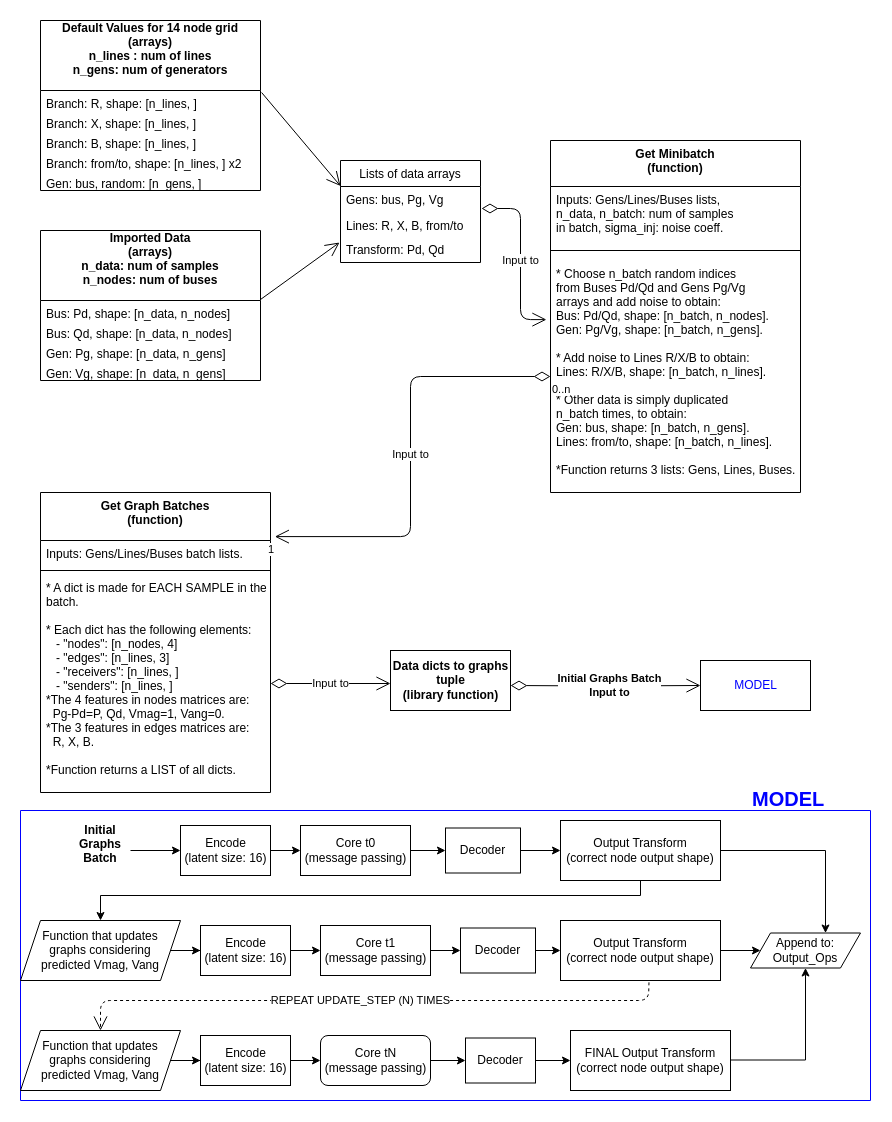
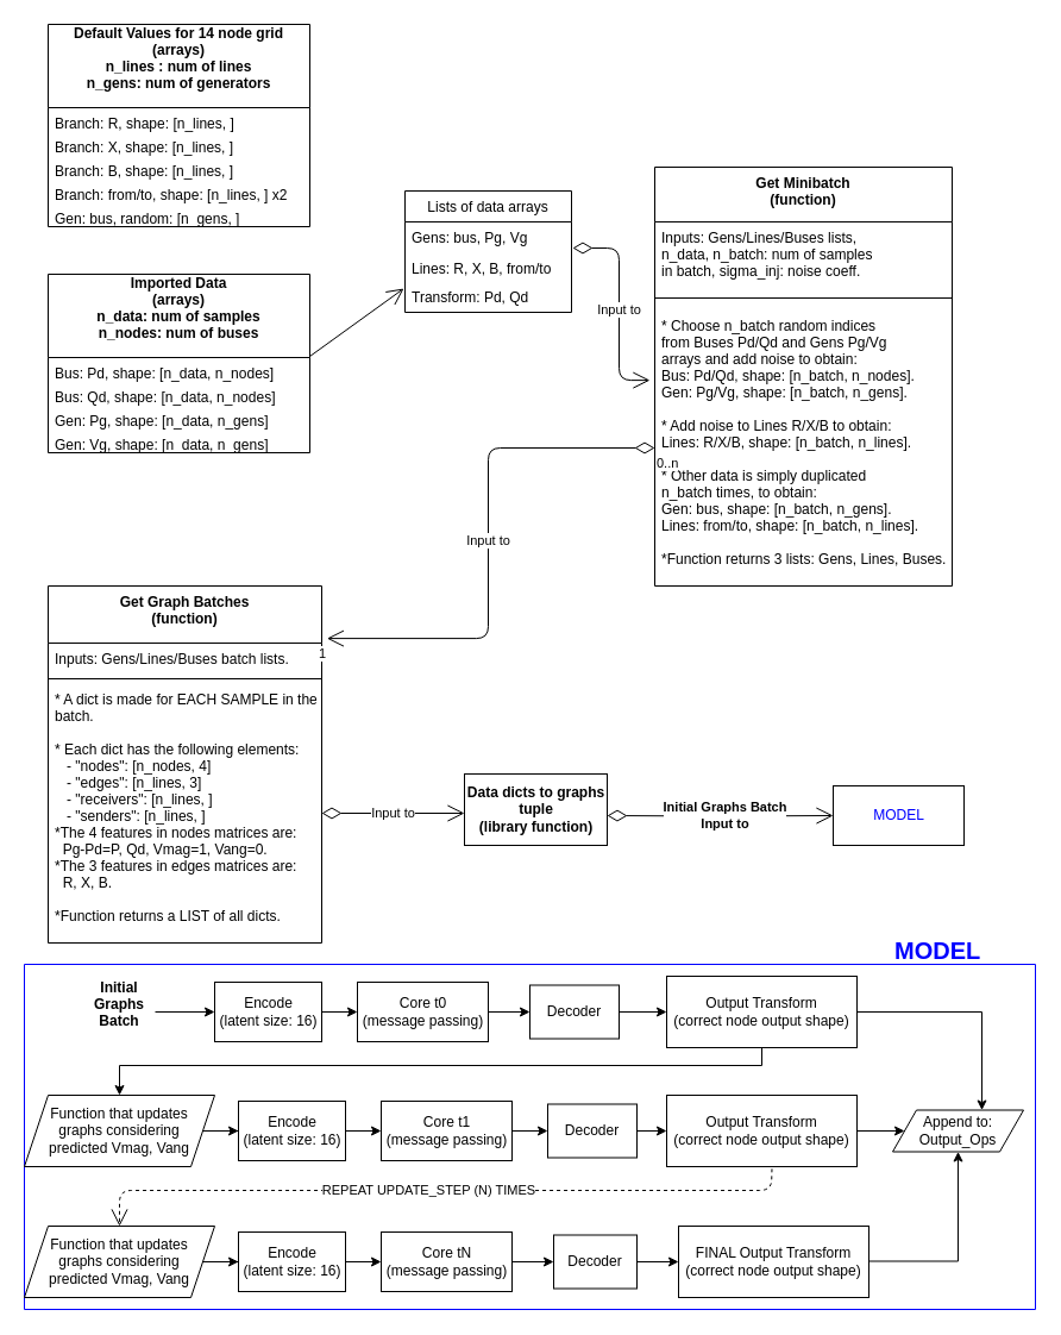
  <mxCell id="0" />
  <mxCell id="1" parent="0" />
  <mxCell id="2" value="" style="verticalLabelPosition=bottom;verticalAlign=top;html=1;shape=mxgraph.basic.rect;fillColor2=none;strokeWidth=1;size=20;indent=5;rotation=0;labelBorderColor=#0000FF;strokeColor=#0000FF;" vertex="1" parent="1"><mxGeometry y="810" width="850" height="290" as="geometry" x="20" /></mxCell>
  <mxCell id="3" value="Imported Data&#10;(arrays)&#10;n_data: num of samples&#10;n_nodes: num of buses&#10;" style="swimlane;fontStyle=1;childLayout=stackLayout;horizontal=1;startSize=70;fillColor=none;horizontalStack=0;resizeParent=1;resizeParentMax=0;resizeLast=0;collapsible=1;marginBottom=0;" vertex="1" parent="1"><mxGeometry x="40" y="230" width="220" height="150" as="geometry" /></mxCell>
  <mxCell id="4" value="Bus: Pd, shape:  [n_data, n_nodes]" style="text;strokeColor=none;fillColor=none;align=left;verticalAlign=top;spacingLeft=4;spacingRight=4;overflow=hidden;rotatable=0;points=[[0,0.5],[1,0.5]];portConstraint=eastwest;" vertex="1" parent="3"><mxGeometry y="70" width="220" height="20" as="geometry" /></mxCell>
  <mxCell id="5" value="Bus: Qd, shape:  [n_data, n_nodes]" style="text;strokeColor=none;fillColor=none;align=left;verticalAlign=top;spacingLeft=4;spacingRight=4;overflow=hidden;rotatable=0;points=[[0,0.5],[1,0.5]];portConstraint=eastwest;" vertex="1" parent="3"><mxGeometry y="90" width="220" height="20" as="geometry" /></mxCell>
  <mxCell id="6" value="Gen: Pg, shape:  [n_data, n_gens]&#10;&#10;" style="text;strokeColor=none;fillColor=none;align=left;verticalAlign=top;spacingLeft=4;spacingRight=4;overflow=hidden;rotatable=0;points=[[0,0.5],[1,0.5]];portConstraint=eastwest;" vertex="1" parent="3"><mxGeometry y="110" width="220" height="20" as="geometry" /></mxCell>
  <mxCell id="7" value="Gen: Vg, shape:  [n_data, n_gens]" style="text;strokeColor=none;fillColor=none;align=left;verticalAlign=top;spacingLeft=4;spacingRight=4;overflow=hidden;rotatable=0;points=[[0,0.5],[1,0.5]];portConstraint=eastwest;" vertex="1" parent="3"><mxGeometry y="130" width="220" height="20" as="geometry" /></mxCell>
  <mxCell id="8" value="Default Values for 14 node grid&#10;(arrays)&#10;n_lines : num of lines &#10;n_gens: num of generators&#10;" style="swimlane;fontStyle=1;childLayout=stackLayout;horizontal=1;startSize=70;fillColor=none;horizontalStack=0;resizeParent=1;resizeParentMax=0;resizeLast=0;collapsible=1;marginBottom=0;" vertex="1" parent="1"><mxGeometry x="40" y="20" width="220" height="170" as="geometry" /></mxCell>
  <mxCell id="9" value="Branch: R, shape: [n_lines, ]" style="text;strokeColor=none;fillColor=none;align=left;verticalAlign=top;spacingLeft=4;spacingRight=4;overflow=hidden;rotatable=0;points=[[0,0.5],[1,0.5]];portConstraint=eastwest;" vertex="1" parent="8"><mxGeometry y="70" width="220" height="20" as="geometry" /></mxCell>
  <mxCell id="10" value="Branch: X, shape: [n_lines, ]" style="text;strokeColor=none;fillColor=none;align=left;verticalAlign=top;spacingLeft=4;spacingRight=4;overflow=hidden;rotatable=0;points=[[0,0.5],[1,0.5]];portConstraint=eastwest;" vertex="1" parent="8"><mxGeometry y="90" width="220" height="20" as="geometry" /></mxCell>
  <mxCell id="11" value="Branch: B, shape:  [n_lines, ]&#10;&#10;" style="text;strokeColor=none;fillColor=none;align=left;verticalAlign=top;spacingLeft=4;spacingRight=4;overflow=hidden;rotatable=0;points=[[0,0.5],[1,0.5]];portConstraint=eastwest;" vertex="1" parent="8"><mxGeometry y="110" width="220" height="20" as="geometry" /></mxCell>
  <mxCell id="12" value="Branch: from/to, shape:  [n_lines, ] x2" style="text;strokeColor=none;fillColor=none;align=left;verticalAlign=top;spacingLeft=4;spacingRight=4;overflow=hidden;rotatable=0;points=[[0,0.5],[1,0.5]];portConstraint=eastwest;" vertex="1" parent="8"><mxGeometry y="130" width="220" height="20" as="geometry" /></mxCell>
  <mxCell id="13" value="Gen: bus, random:  [n_gens, ]" style="text;strokeColor=none;fillColor=none;align=left;verticalAlign=top;spacingLeft=4;spacingRight=4;overflow=hidden;rotatable=0;points=[[0,0.5],[1,0.5]];portConstraint=eastwest;" vertex="1" parent="8"><mxGeometry y="150" width="220" height="20" as="geometry" /></mxCell>
- <mxCell id="14" value="" style="endArrow=open;endFill=1;endSize=12;html=1;exitX=1.005;exitY=0.1;exitDx=0;exitDy=0;exitPerimeter=0;entryX=0;entryY=0.25;entryDx=0;entryDy=0;" edge="1" parent="1" source="9" target="20"><mxGeometry width="160" relative="1" as="geometry"><mxPoint x="370" y="240" as="sourcePoint" /><mxPoint x="340" y="130" as="targetPoint" /></mxGeometry></mxCell>
  <mxCell id="15" value="" style="endArrow=open;endFill=1;endSize=12;html=1;exitX=1;exitY=-0.05;exitDx=0;exitDy=0;exitPerimeter=0;entryX=-0.007;entryY=0.231;entryDx=0;entryDy=0;entryPerimeter=0;" edge="1" parent="1" source="4" target="23"><mxGeometry width="160" relative="1" as="geometry"><mxPoint x="370" y="240" as="sourcePoint" /><mxPoint x="340" y="280" as="targetPoint" /></mxGeometry></mxCell>
  <mxCell id="16" value="Get Minibatch&#10;(function)&#10;" style="swimlane;fontStyle=1;align=center;verticalAlign=top;childLayout=stackLayout;horizontal=1;startSize=46;horizontalStack=0;resizeParent=1;resizeParentMax=0;resizeLast=0;collapsible=1;marginBottom=0;" vertex="1" parent="1"><mxGeometry x="550" y="140" width="250" height="352" as="geometry" /></mxCell>
  <mxCell id="17" value="Inputs: Gens/Lines/Buses lists, &#10;n_data, n_batch: num of samples &#10;in batch, sigma_inj: noise coeff.&#10;&#10;" style="text;strokeColor=none;fillColor=none;align=left;verticalAlign=top;spacingLeft=4;spacingRight=4;overflow=hidden;rotatable=0;points=[[0,0.5],[1,0.5]];portConstraint=eastwest;" vertex="1" parent="16"><mxGeometry y="46" width="250" height="54" as="geometry" /></mxCell>
  <mxCell id="18" value="" style="line;strokeWidth=1;fillColor=none;align=left;verticalAlign=middle;spacingTop=-1;spacingLeft=3;spacingRight=3;rotatable=0;labelPosition=right;points=[];portConstraint=eastwest;" vertex="1" parent="16"><mxGeometry y="100" width="250" height="20" as="geometry" /></mxCell>
  <mxCell id="19" value="* Choose n_batch random indices &#10;from Buses Pd/Qd and Gens Pg/Vg&#10;arrays and add noise to obtain:&#10;Bus: Pd/Qd, shape: [n_batch, n_nodes].&#10;Gen: Pg/Vg, shape: [n_batch, n_gens].&#10;&#10;* Add noise to Lines R/X/B to obtain:&#10;Lines: R/X/B, shape: [n_batch, n_lines].&#10;&#10;* Other data is simply duplicated  &#10;n_batch times, to obtain:&#10;Gen: bus, shape: [n_batch, n_gens].&#10;Lines: from/to, shape: [n_batch, n_lines].&#10;&#10;*Function returns 3 lists: Gens, Lines, Buses.&#10; " style="text;strokeColor=none;fillColor=none;align=left;verticalAlign=top;spacingLeft=4;spacingRight=4;overflow=hidden;rotatable=0;points=[[0,0.5],[1,0.5]];portConstraint=eastwest;" vertex="1" parent="16"><mxGeometry y="120" width="250" height="232" as="geometry" /></mxCell>
  <mxCell id="20" value="Lists of data arrays" style="swimlane;fontStyle=0;childLayout=stackLayout;horizontal=1;startSize=26;fillColor=none;horizontalStack=0;resizeParent=1;resizeParentMax=0;resizeLast=0;collapsible=1;marginBottom=0;" vertex="1" parent="1"><mxGeometry x="340" y="160" width="140" height="102" as="geometry" /></mxCell>
  <mxCell id="21" value="Gens: bus, Pg, Vg" style="text;strokeColor=none;fillColor=none;align=left;verticalAlign=top;spacingLeft=4;spacingRight=4;overflow=hidden;rotatable=0;points=[[0,0.5],[1,0.5]];portConstraint=eastwest;" vertex="1" parent="20"><mxGeometry y="26" width="140" height="26" as="geometry" /></mxCell>
  <mxCell id="22" value="Lines: R, X, B, from/to" style="text;strokeColor=none;fillColor=none;align=left;verticalAlign=top;spacingLeft=4;spacingRight=4;overflow=hidden;rotatable=0;points=[[0,0.5],[1,0.5]];portConstraint=eastwest;" vertex="1" parent="20"><mxGeometry y="52" width="140" height="24" as="geometry" /></mxCell>
  <mxCell id="23" value="Transform: Pd, Qd" style="text;strokeColor=none;fillColor=none;align=left;verticalAlign=top;spacingLeft=4;spacingRight=4;overflow=hidden;rotatable=0;points=[[0,0.5],[1,0.5]];portConstraint=eastwest;" vertex="1" parent="20"><mxGeometry y="76" width="140" height="26" as="geometry" /></mxCell>
  <mxCell id="24" value="Input to" style="endArrow=open;html=1;endSize=12;startArrow=diamondThin;startSize=14;startFill=0;edgeStyle=orthogonalEdgeStyle;exitX=1.007;exitY=-0.167;exitDx=0;exitDy=0;exitPerimeter=0;entryX=-0.017;entryY=0.341;entryDx=0;entryDy=0;entryPerimeter=0;" edge="1" parent="1" source="22"><mxGeometry x="0.034" relative="1" as="geometry"><mxPoint x="350" y="320" as="sourcePoint" /><mxPoint x="545.92" y="319.112" as="targetPoint" /><Array as="points"><mxPoint x="520" y="208" /><mxPoint x="520" y="319" /></Array><mxPoint as="offset" /></mxGeometry></mxCell>
  <mxCell id="25" value="Get Graph Batches&#10;(function)" style="swimlane;fontStyle=1;align=center;verticalAlign=top;childLayout=stackLayout;horizontal=1;startSize=48;horizontalStack=0;resizeParent=1;resizeParentMax=0;resizeLast=0;collapsible=1;marginBottom=0;" vertex="1" parent="1"><mxGeometry x="40" y="492" width="230" height="300" as="geometry" /></mxCell>
  <mxCell id="26" value="Inputs: Gens/Lines/Buses batch lists." style="text;strokeColor=none;fillColor=none;align=left;verticalAlign=top;spacingLeft=4;spacingRight=4;overflow=hidden;rotatable=0;points=[[0,0.5],[1,0.5]];portConstraint=eastwest;" vertex="1" parent="25"><mxGeometry y="48" width="230" height="26" as="geometry" /></mxCell>
  <mxCell id="27" value="" style="line;strokeWidth=1;fillColor=none;align=left;verticalAlign=middle;spacingTop=-1;spacingLeft=3;spacingRight=3;rotatable=0;labelPosition=right;points=[];portConstraint=eastwest;" vertex="1" parent="25"><mxGeometry y="74" width="230" height="8" as="geometry" /></mxCell>
  <mxCell id="28" value="* A dict is made for EACH SAMPLE in the&#10;batch. &#10;&#10;* Each dict has the following elements:&#10;   - &quot;nodes&quot;: [n_nodes, 4]&#10;   - &quot;edges&quot;: [n_lines, 3]&#10;   - &quot;receivers&quot;: [n_lines, ]&#10;   - &quot;senders&quot;: [n_lines, ]&#10;*The 4 features in nodes matrices are:&#10;  Pg-Pd=P, Qd, Vmag=1, Vang=0. &#10;*The 3 features in edges matrices are:&#10;  R, X, B.&#10;&#10;*Function returns a LIST of all dicts.&#10;&#10;&#10;&#10;" style="text;strokeColor=none;fillColor=none;align=left;verticalAlign=top;spacingLeft=4;spacingRight=4;overflow=hidden;rotatable=0;points=[[0,0.5],[1,0.5]];portConstraint=eastwest;" vertex="1" parent="25"><mxGeometry y="82" width="230" height="218" as="geometry" /></mxCell>
  <mxCell id="29" value="Input to" style="endArrow=open;html=1;endSize=12;startArrow=diamondThin;startSize=14;startFill=0;edgeStyle=orthogonalEdgeStyle;" edge="1" parent="1" source="28"><mxGeometry relative="1" as="geometry"><mxPoint x="430" y="490" as="sourcePoint" /><mxPoint x="390" y="683" as="targetPoint" /><mxPoint as="offset" /></mxGeometry></mxCell>
  <mxCell id="30" value="&lt;div&gt;Data dicts to graphs&lt;/div&gt;&lt;div&gt;tuple&lt;/div&gt;&lt;div&gt;(library function)&lt;br&gt;&lt;/div&gt;" style="html=1;fontStyle=1" vertex="1" parent="1"><mxGeometry x="390" y="650" width="120" height="60" as="geometry" /></mxCell>
  <mxCell id="31" value="Input to" style="endArrow=open;html=1;endSize=12;startArrow=diamondThin;startSize=14;startFill=0;edgeStyle=orthogonalEdgeStyle;entryX=1.019;entryY=0.147;entryDx=0;entryDy=0;entryPerimeter=0;" edge="1" parent="1" source="19" target="25"><mxGeometry relative="1" as="geometry"><mxPoint x="260" y="610" as="sourcePoint" /><mxPoint x="420" y="610" as="targetPoint" /></mxGeometry></mxCell>
  <mxCell id="32" value="0..n" style="edgeLabel;resizable=0;html=1;align=left;verticalAlign=top;" connectable="0" vertex="1" parent="31"><mxGeometry x="-1" relative="1" as="geometry" /></mxCell>
  <mxCell id="33" value="1" style="edgeLabel;resizable=0;html=1;align=right;verticalAlign=top;" connectable="0" vertex="1" parent="31"><mxGeometry x="1" relative="1" as="geometry" /></mxCell>
  <mxCell id="34" value="&lt;font color=&quot;#0000FF&quot;&gt;MODEL&lt;/font&gt;" style="html=1;" vertex="1" parent="1"><mxGeometry x="700" y="660" width="110" height="50" as="geometry" /></mxCell>
  <mxCell id="35" value="&lt;div&gt;Initial Graphs Batch&lt;/div&gt;&lt;div&gt;Input to&lt;br&gt;&lt;/div&gt;" style="endArrow=open;html=1;endSize=12;startArrow=diamondThin;startSize=14;startFill=0;edgeStyle=orthogonalEdgeStyle;fontStyle=1" edge="1" parent="1" target="34"><mxGeometry x="0.053" relative="1" as="geometry"><mxPoint x="510" y="685" as="sourcePoint" /><mxPoint x="620" y="684.66" as="targetPoint" /><mxPoint as="offset" /><Array as="points" /></mxGeometry></mxCell>
  <mxCell id="36" value="" style="edgeStyle=orthogonalEdgeStyle;rounded=0;orthogonalLoop=1;jettySize=auto;html=1;" edge="1" parent="1" source="37" target="39"><mxGeometry relative="1" as="geometry" /></mxCell>
  <mxCell id="37" value="&lt;div&gt;Encode&lt;/div&gt;(latent size: 16)" style="html=1;" vertex="1" parent="1"><mxGeometry x="180" y="825" width="90" height="50" as="geometry" /></mxCell>
  <mxCell id="38" value="" style="edgeStyle=orthogonalEdgeStyle;rounded=0;orthogonalLoop=1;jettySize=auto;html=1;" edge="1" parent="1" source="39" target="41"><mxGeometry relative="1" as="geometry" /></mxCell>
  <mxCell id="39" value="&lt;div&gt;Core t0&lt;br&gt;&lt;/div&gt;&lt;div&gt;(message passing)&lt;br&gt;&lt;/div&gt;" style="html=1;" vertex="1" parent="1"><mxGeometry x="300" y="825" width="110" height="50" as="geometry" /></mxCell>
  <mxCell id="40" value="" style="edgeStyle=orthogonalEdgeStyle;rounded=0;orthogonalLoop=1;jettySize=auto;html=1;" edge="1" parent="1" source="41" target="44"><mxGeometry relative="1" as="geometry" /></mxCell>
  <mxCell id="41" value="Decoder" style="whiteSpace=wrap;html=1;" vertex="1" parent="1"><mxGeometry x="445" y="827.5" width="75" height="45" as="geometry" /></mxCell>
  <mxCell id="42" style="edgeStyle=orthogonalEdgeStyle;rounded=0;orthogonalLoop=1;jettySize=auto;html=1;" edge="1" parent="1" source="44" target="45"><mxGeometry relative="1" as="geometry"><Array as="points"><mxPoint x="825" y="850" /></Array></mxGeometry></mxCell>
  <mxCell id="43" value="" style="edgeStyle=orthogonalEdgeStyle;rounded=0;orthogonalLoop=1;jettySize=auto;html=1;entryX=0.5;entryY=0;entryDx=0;entryDy=0;" edge="1" parent="1" source="44" target="49"><mxGeometry relative="1" as="geometry"><Array as="points"><mxPoint x="640" y="895" /><mxPoint x="100" y="895" /></Array></mxGeometry></mxCell>
  <mxCell id="44" value="&lt;div&gt;Output Transform&lt;/div&gt;&lt;div&gt;(correct node output shape)&lt;br&gt;&lt;/div&gt;" style="whiteSpace=wrap;html=1;" vertex="1" parent="1"><mxGeometry x="560" y="820" width="160" height="60" as="geometry" /></mxCell>
  <mxCell id="45" value="&lt;div&gt;Append to:&lt;/div&gt;&lt;div&gt;Output_Ops&lt;br&gt;&lt;/div&gt;" style="shape=parallelogram;perimeter=parallelogramPerimeter;whiteSpace=wrap;html=1;fixedSize=1;" vertex="1" parent="1"><mxGeometry x="750" y="932.5" width="110" height="35" as="geometry" /></mxCell>
  <mxCell id="46" value="" style="edgeStyle=orthogonalEdgeStyle;rounded=0;orthogonalLoop=1;jettySize=auto;html=1;" edge="1" parent="1" source="47" target="37"><mxGeometry relative="1" as="geometry" /></mxCell>
  <mxCell id="47" value="Initial&#10;Graphs&#10;Batch&#10;" style="text;align=center;fontStyle=1;verticalAlign=middle;spacingLeft=3;spacingRight=3;strokeColor=none;rotatable=0;points=[[0,0.5],[1,0.5]];portConstraint=eastwest;" vertex="1" parent="1"><mxGeometry x="70" y="837" width="60" height="26" as="geometry" /></mxCell>
  <mxCell id="48" value="" style="edgeStyle=orthogonalEdgeStyle;rounded=0;orthogonalLoop=1;jettySize=auto;html=1;" edge="1" parent="1" source="49" target="51"><mxGeometry relative="1" as="geometry" /></mxCell>
  <mxCell id="49" value="&lt;div&gt;Function that updates&lt;/div&gt;&lt;div&gt;graphs considering&lt;/div&gt;&lt;div&gt;predicted Vmag, Vang&lt;br&gt;&lt;/div&gt;" style="shape=parallelogram;perimeter=parallelogramPerimeter;whiteSpace=wrap;html=1;fixedSize=1;" vertex="1" parent="1"><mxGeometry y="920" width="160" height="60" as="geometry" x="20" /></mxCell>
  <mxCell id="50" value="" style="edgeStyle=orthogonalEdgeStyle;rounded=0;orthogonalLoop=1;jettySize=auto;html=1;" edge="1" parent="1" source="51" target="53"><mxGeometry relative="1" as="geometry" /></mxCell>
  <mxCell id="51" value="&lt;div&gt;Encode&lt;/div&gt;(latent size: 16)" style="html=1;" vertex="1" parent="1"><mxGeometry x="200" y="925" width="90" height="50" as="geometry" /></mxCell>
  <mxCell id="52" value="" style="edgeStyle=orthogonalEdgeStyle;rounded=0;orthogonalLoop=1;jettySize=auto;html=1;" edge="1" parent="1" source="53" target="55"><mxGeometry relative="1" as="geometry" /></mxCell>
  <mxCell id="53" value="&lt;div&gt;Core t1&lt;br&gt;&lt;/div&gt;&lt;div&gt;(message passing)&lt;br&gt;&lt;/div&gt;" style="html=1;" vertex="1" parent="1"><mxGeometry x="320" y="925" width="110" height="50" as="geometry" /></mxCell>
  <mxCell id="54" value="" style="edgeStyle=orthogonalEdgeStyle;rounded=0;orthogonalLoop=1;jettySize=auto;html=1;" edge="1" parent="1" source="55" target="57"><mxGeometry relative="1" as="geometry" /></mxCell>
  <mxCell id="55" value="Decoder" style="whiteSpace=wrap;html=1;" vertex="1" parent="1"><mxGeometry x="460" y="927.5" width="75" height="45" as="geometry" /></mxCell>
  <mxCell id="56" value="" style="edgeStyle=orthogonalEdgeStyle;rounded=0;orthogonalLoop=1;jettySize=auto;html=1;" edge="1" parent="1" source="57" target="45"><mxGeometry relative="1" as="geometry" /></mxCell>
  <mxCell id="57" value="&lt;div&gt;Output Transform&lt;/div&gt;&lt;div&gt;(correct node output shape)&lt;br&gt;&lt;/div&gt;" style="whiteSpace=wrap;html=1;" vertex="1" parent="1"><mxGeometry x="560" y="920" width="160" height="60" as="geometry" /></mxCell>
  <mxCell id="58" value="REPEAT UPDATE_STEP (N) TIMES" style="endArrow=open;endSize=12;dashed=1;html=1;exitX=0.553;exitY=1.031;exitDx=0;exitDy=0;exitPerimeter=0;entryX=0.5;entryY=0;entryDx=0;entryDy=0;" edge="1" parent="1" source="57" target="60"><mxGeometry x="0.027" width="160" relative="1" as="geometry"><mxPoint x="340" y="960" as="sourcePoint" /><mxPoint x="210" y="1010" as="targetPoint" /><Array as="points"><mxPoint x="648" y="1000" /><mxPoint x="100" y="1000" /></Array><mxPoint as="offset" /></mxGeometry></mxCell>
  <mxCell id="59" value="" style="edgeStyle=orthogonalEdgeStyle;rounded=0;orthogonalLoop=1;jettySize=auto;html=1;" edge="1" parent="1" source="60" target="62"><mxGeometry relative="1" as="geometry" /></mxCell>
  <mxCell id="60" value="&lt;div&gt;Function that updates&lt;/div&gt;&lt;div&gt;graphs considering&lt;/div&gt;&lt;div&gt;predicted Vmag, Vang&lt;br&gt;&lt;/div&gt;" style="shape=parallelogram;perimeter=parallelogramPerimeter;whiteSpace=wrap;html=1;fixedSize=1;" vertex="1" parent="1"><mxGeometry y="1030" width="160" height="60" as="geometry" x="20" /></mxCell>
  <mxCell id="61" value="" style="edgeStyle=orthogonalEdgeStyle;rounded=0;orthogonalLoop=1;jettySize=auto;html=1;" edge="1" parent="1" source="62" target="64"><mxGeometry relative="1" as="geometry" /></mxCell>
  <mxCell id="62" value="&lt;div&gt;Encode&lt;/div&gt;(latent size: 16)" style="html=1;" vertex="1" parent="1"><mxGeometry x="200" y="1035" width="90" height="50" as="geometry" /></mxCell>
  <mxCell id="63" value="" style="edgeStyle=orthogonalEdgeStyle;rounded=0;orthogonalLoop=1;jettySize=auto;html=1;" edge="1" parent="1" source="64" target="66"><mxGeometry relative="1" as="geometry" /></mxCell>
- <mxCell id="64" value="&lt;div&gt;Core tN&lt;br&gt;&lt;/div&gt;&lt;div&gt;(message passing)&lt;br&gt;&lt;/div&gt;" style="html=1;rounded=1;" vertex="1" parent="1"><mxGeometry x="320" y="1035" width="110" height="50" as="geometry" /></mxCell>
+ <mxCell id="64" value="&lt;div&gt;Core tN&lt;br&gt;&lt;/div&gt;&lt;div&gt;(message passing)&lt;br&gt;&lt;/div&gt;" style="html=1;" vertex="1" parent="1"><mxGeometry x="320" y="1035" width="110" height="50" as="geometry" /></mxCell>
  <mxCell id="65" value="" style="edgeStyle=orthogonalEdgeStyle;rounded=0;orthogonalLoop=1;jettySize=auto;html=1;" edge="1" parent="1" source="66" target="67"><mxGeometry relative="1" as="geometry" /></mxCell>
  <mxCell id="66" value="Decoder" style="whiteSpace=wrap;html=1;" vertex="1" parent="1"><mxGeometry x="465" y="1037.5" width="70" height="45" as="geometry" /></mxCell>
  <mxCell id="67" value="&lt;div&gt;FINAL Output Transform&lt;/div&gt;&lt;div&gt;(correct node output shape)&lt;br&gt;&lt;/div&gt;" style="whiteSpace=wrap;html=1;" vertex="1" parent="1"><mxGeometry x="570" y="1030" width="160" height="60" as="geometry" /></mxCell>
  <mxCell id="68" value="" style="edgeStyle=orthogonalEdgeStyle;rounded=0;orthogonalLoop=1;jettySize=auto;html=1;entryX=0.5;entryY=1;entryDx=0;entryDy=0;" edge="1" parent="1" target="45"><mxGeometry relative="1" as="geometry"><mxPoint x="730" y="1059.5" as="sourcePoint" /><mxPoint x="770" y="1059.5" as="targetPoint" /><Array as="points"><mxPoint x="805" y="1060" /></Array></mxGeometry></mxCell>
  <mxCell id="69" value="&lt;font style=&quot;font-size: 20px&quot;&gt;&lt;b&gt;&lt;font style=&quot;font-size: 20px&quot; color=&quot;#0000FF&quot;&gt;MODEL&lt;/font&gt;&lt;/b&gt;&lt;/font&gt;" style="text;whiteSpace=wrap;html=1;" vertex="1" parent="1"><mxGeometry x="750" y="780" width="70" height="30" as="geometry" /></mxCell>
